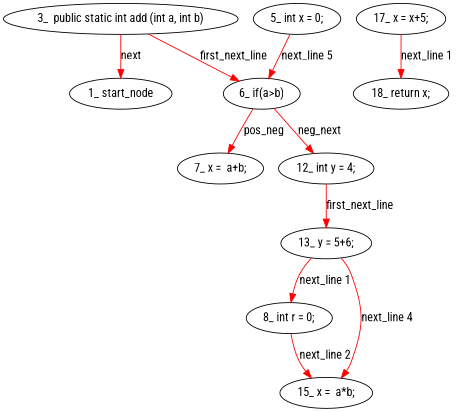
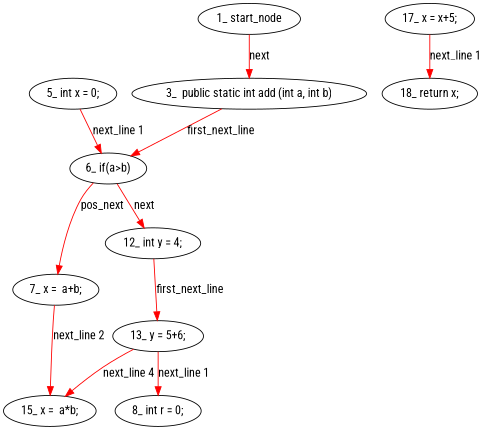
  digraph {
    fontname="Roboto Condensed"
    node [fontname="Roboto Condensed" type_label=expression_statement]
    edge [color=red controlflow_type="next_line 1" edge_type=CFG_edge fontname="Roboto Condensed"]
    n1 [label="3_\ \ public\ static\ int\ add\ \(int\ a,\ int\ b\)" type_label=method_declaration]
    n2 [label="6_\ if\(a>b\)" type_label=if]
    n3 [label="5_\ int\ x\ =\ 0;"]
    n4 [label="7_\ x\ =\ \ a\+b;"]
    n5 [label="12_\ int\ y\ =\ 4;"]
    n6 [label="13_\ y\ =\ 5\+6;"]
    n7 [label="8_\ int\ r\ =\ 0;"]
    n8 [label="15_\ x\ =\ \ a\*b;"]
    n9 [label="17_\ x\ =\ x\+5;"]
    n10 [label="18_\ return\ x;" type_label=return]
    n11 [label="1_\ start_node" type_label=start]
    n1 -> n2 [controlflow_type=first_next_line label=first_next_line]
-   n2 -> n4 [controlflow_type=pos_next label=pos_neg]
-   n2 -> n5 [controlflow_type=neg_next label=neg_next]
-   n3 -> n2 [label="next_line 5"]
+   n2 -> n4 [controlflow_type=pos_next label=pos_next]
+   n2 -> n5 [controlflow_type=neg_next label=next]
+   n3 -> n2 [label="next_line 1"]
    n5 -> n6 [label=first_next_line]
    n6 -> n7 [label="next_line 1"]
    n6 -> n8 [controlflow_type="next_line 4" label="next_line 4"]
-   n7 -> n8 [controlflow_type="next_line 2" label="next_line 2"]
+   n4 -> n8 [controlflow_type="next_line 2" label="next_line 2"]
    n9 -> n10 [label="next_line 1"]
-   n1 -> n11 [controlflow_type=next label=next]
+   n11 -> n1 [controlflow_type=next label=next]
  }
